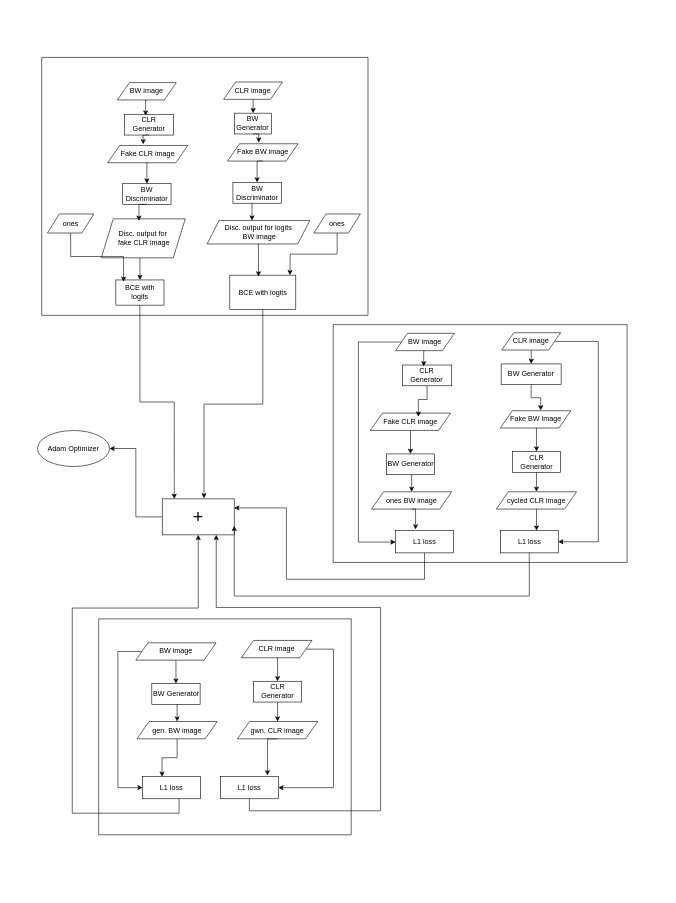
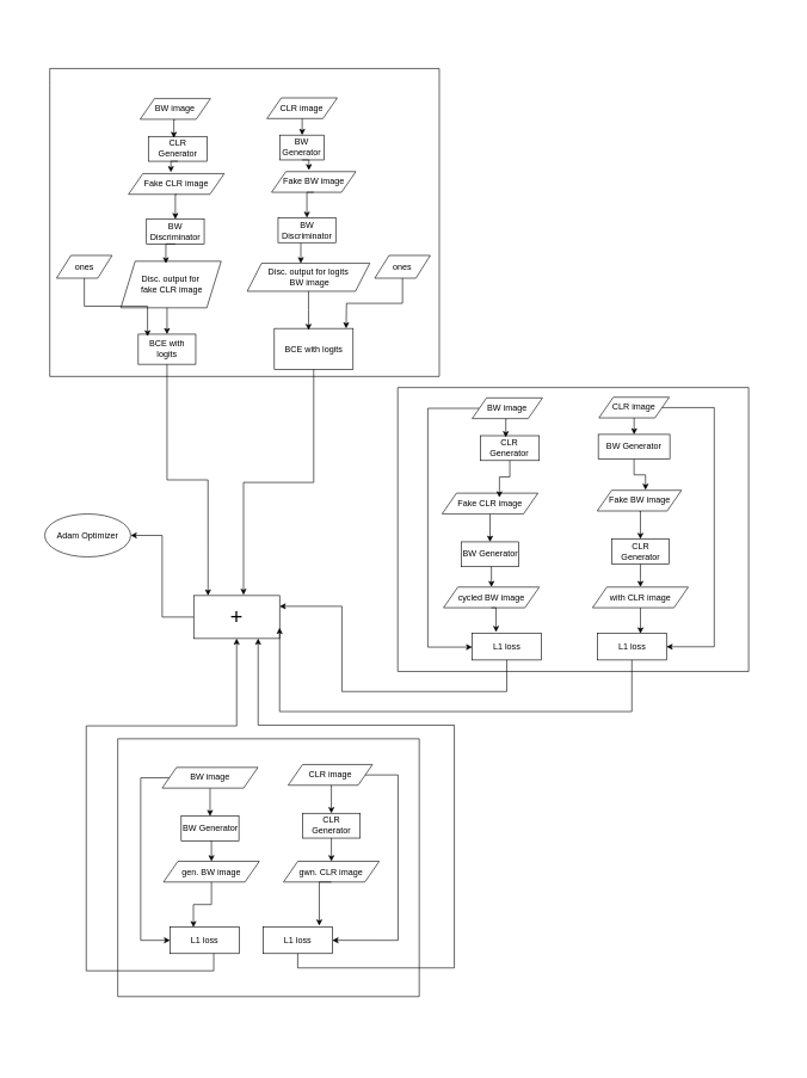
  <mxCell id="0" />
  <mxCell id="1" parent="0" />
  <mxCell id="2" value="" style="swimlane;startSize=0;movable=1;resizable=1;rotatable=1;deletable=1;editable=1;locked=0;connectable=1;fillColor=default;strokeColor=none;" vertex="1" parent="1"><mxGeometry x="20" y="20" width="1085" height="1463" as="geometry" /></mxCell>
  <mxCell id="3" value="CLR image" style="shape=parallelogram;perimeter=parallelogramPerimeter;whiteSpace=wrap;html=1;fixedSize=1;container=0;" vertex="1" parent="2"><mxGeometry x="352.36" y="116" width="98.144" height="28.873" as="geometry" /></mxCell>
  <mxCell id="4" value="BW Generator" style="rounded=0;whiteSpace=wrap;html=1;container=0;" vertex="1" parent="2"><mxGeometry x="370.439" y="167.972" width="61.986" height="34.648" as="geometry" /></mxCell>
  <mxCell id="5" style="edgeStyle=orthogonalEdgeStyle;rounded=0;orthogonalLoop=1;jettySize=auto;html=1;entryX=0.5;entryY=0;entryDx=0;entryDy=0;" edge="1" parent="2" source="3" target="4"><mxGeometry relative="1" as="geometry" /></mxCell>
  <mxCell id="6" style="edgeStyle=orthogonalEdgeStyle;rounded=0;orthogonalLoop=1;jettySize=auto;html=1;entryX=0.5;entryY=0;entryDx=0;entryDy=0;exitX=0.438;exitY=1;exitDx=0;exitDy=0;exitPerimeter=0;" edge="1" parent="2"><mxGeometry relative="1" as="geometry"><mxPoint x="399.656" y="318.113" as="sourcePoint" /><mxPoint x="399.625" y="346.986" as="targetPoint" /></mxGeometry></mxCell>
  <mxCell id="7" value="BW Discriminator" style="rounded=0;whiteSpace=wrap;html=1;container=0;" vertex="1" parent="2"><mxGeometry x="367.858" y="283.46" width="80.533" height="34.65" as="geometry" /></mxCell>
  <mxCell id="8" value="Disc. output for logits&lt;br&gt;&amp;nbsp;BW image" style="shape=parallelogram;perimeter=parallelogramPerimeter;whiteSpace=wrap;html=1;fixedSize=1;container=0;" vertex="1" parent="2"><mxGeometry x="324.772" y="346.99" width="171.166" height="39.01" as="geometry" /></mxCell>
  <mxCell id="9" style="edgeStyle=orthogonalEdgeStyle;rounded=0;orthogonalLoop=1;jettySize=auto;html=1;entryX=0.5;entryY=0;entryDx=0;entryDy=0;" edge="1" parent="2" target="24"><mxGeometry relative="1" as="geometry"><mxPoint x="259.37" y="375.859" as="sourcePoint" /></mxGeometry></mxCell>
  <mxCell id="10" value="" style="swimlane;whiteSpace=wrap;html=1;container=0;swimlaneLine=0;fillColor=none;gradientColor=none;" vertex="1" parent="2"><mxGeometry x="49" y="75" width="544" height="430" as="geometry" /></mxCell>
  <mxCell id="11" value="Fake BW image" style="shape=parallelogram;perimeter=parallelogramPerimeter;whiteSpace=wrap;html=1;fixedSize=1;container=0;" vertex="1" parent="10"><mxGeometry x="309.81" y="143.94" width="117.629" height="28.87" as="geometry" /></mxCell>
  <mxCell id="12" value="CLR Generator" style="rounded=0;whiteSpace=wrap;html=1;container=0;" vertex="1" parent="10"><mxGeometry x="137.7" y="94.79" width="82.3" height="34.65" as="geometry" /></mxCell>
  <mxCell id="13" value="BW Discriminator" style="rounded=0;whiteSpace=wrap;html=1;container=0;" vertex="1" parent="10"><mxGeometry x="135.123" y="210.28" width="80.533" height="34.65" as="geometry" /></mxCell>
  <mxCell id="14" value="Fake CLR image" style="shape=parallelogram;perimeter=parallelogramPerimeter;whiteSpace=wrap;html=1;fixedSize=1;container=0;" vertex="1" parent="10"><mxGeometry x="110" y="146.76" width="133.71" height="28.87" as="geometry" /></mxCell>
  <mxCell id="15" style="edgeStyle=orthogonalEdgeStyle;rounded=0;orthogonalLoop=1;jettySize=auto;html=1;exitX=0.5;exitY=1;exitDx=0;exitDy=0;entryX=0.5;entryY=0;entryDx=0;entryDy=0;" edge="1" parent="10" source="14" target="13"><mxGeometry relative="1" as="geometry" /></mxCell>
  <mxCell id="16" style="edgeStyle=orthogonalEdgeStyle;rounded=0;orthogonalLoop=1;jettySize=auto;html=1;exitX=0.5;exitY=1;exitDx=0;exitDy=0;entryX=0.443;entryY=-0.067;entryDx=0;entryDy=0;entryPerimeter=0;" edge="1" parent="10" source="12" target="14"><mxGeometry relative="1" as="geometry" /></mxCell>
  <mxCell id="17" style="edgeStyle=orthogonalEdgeStyle;rounded=0;orthogonalLoop=1;jettySize=auto;html=1;exitX=0.5;exitY=1;exitDx=0;exitDy=0;entryX=0.432;entryY=0.065;entryDx=0;entryDy=0;entryPerimeter=0;" edge="1" parent="10" source="18" target="12"><mxGeometry relative="1" as="geometry"><mxPoint x="175.365" y="92.0" as="targetPoint" /></mxGeometry></mxCell>
  <mxCell id="18" value="BW image" style="shape=parallelogram;perimeter=parallelogramPerimeter;whiteSpace=wrap;html=1;fixedSize=1;container=0;" vertex="1" parent="10"><mxGeometry x="126.315" y="42" width="98.144" height="28.873" as="geometry" /></mxCell>
  <mxCell id="19" value="BCE with logits" style="rounded=0;whiteSpace=wrap;html=1;container=0;" vertex="1" parent="10"><mxGeometry x="313.63" y="363" width="110" height="57" as="geometry" /></mxCell>
  <mxCell id="20" value="ones" style="shape=parallelogram;perimeter=parallelogramPerimeter;whiteSpace=wrap;html=1;fixedSize=1;container=0;" vertex="1" parent="10"><mxGeometry x="453.87" y="261.001" width="77.482" height="31.761" as="geometry" /></mxCell>
  <mxCell id="21" style="edgeStyle=orthogonalEdgeStyle;rounded=0;orthogonalLoop=1;jettySize=auto;html=1;exitX=0.5;exitY=1;exitDx=0;exitDy=0;" edge="1" parent="10" source="20"><mxGeometry relative="1" as="geometry"><mxPoint x="413.865" y="363" as="targetPoint" /></mxGeometry></mxCell>
  <mxCell id="22" value="Disc. output for&lt;br&gt;&amp;nbsp;fake CLR image" style="shape=parallelogram;perimeter=parallelogramPerimeter;whiteSpace=wrap;html=1;fixedSize=1;container=0;" vertex="1" parent="2"><mxGeometry x="148.319" y="344.1" width="140" height="65" as="geometry" /></mxCell>
  <mxCell id="23" value="ones" style="shape=parallelogram;perimeter=parallelogramPerimeter;whiteSpace=wrap;html=1;fixedSize=1;container=0;" vertex="1" parent="2"><mxGeometry x="58.514" y="335.999" width="77.482" height="31.761" as="geometry" /></mxCell>
  <mxCell id="24" value="BCE with logits" style="rounded=0;whiteSpace=wrap;html=1;container=0;" vertex="1" parent="2"><mxGeometry x="172.63" y="446" width="80.24" height="42" as="geometry" /></mxCell>
  <mxCell id="25" style="edgeStyle=orthogonalEdgeStyle;rounded=0;orthogonalLoop=1;jettySize=auto;html=1;exitX=0.5;exitY=1;exitDx=0;exitDy=0;entryX=0.161;entryY=0.073;entryDx=0;entryDy=0;entryPerimeter=0;" edge="1" parent="2" source="23" target="24"><mxGeometry relative="1" as="geometry" /></mxCell>
  <mxCell id="26" style="edgeStyle=orthogonalEdgeStyle;rounded=0;orthogonalLoop=1;jettySize=auto;html=1;exitX=0.5;exitY=1;exitDx=0;exitDy=0;entryX=0.5;entryY=0;entryDx=0;entryDy=0;" edge="1" parent="2" source="11" target="7"><mxGeometry relative="1" as="geometry" /></mxCell>
  <mxCell id="27" style="edgeStyle=orthogonalEdgeStyle;rounded=0;orthogonalLoop=1;jettySize=auto;html=1;exitX=0.5;exitY=1;exitDx=0;exitDy=0;entryX=0.443;entryY=-0.067;entryDx=0;entryDy=0;entryPerimeter=0;" edge="1" parent="2" source="4" target="11"><mxGeometry relative="1" as="geometry" /></mxCell>
  <mxCell id="28" style="edgeStyle=orthogonalEdgeStyle;rounded=0;orthogonalLoop=1;jettySize=auto;html=1;exitX=0.5;exitY=1;exitDx=0;exitDy=0;entryX=0.449;entryY=0.049;entryDx=0;entryDy=0;entryPerimeter=0;" edge="1" parent="2" source="13" target="22"><mxGeometry relative="1" as="geometry" /></mxCell>
  <mxCell id="29" style="edgeStyle=orthogonalEdgeStyle;rounded=0;orthogonalLoop=1;jettySize=auto;html=1;exitX=0.5;exitY=1;exitDx=0;exitDy=0;entryX=0.435;entryY=0.039;entryDx=0;entryDy=0;entryPerimeter=0;" edge="1" parent="2" source="8" target="19"><mxGeometry relative="1" as="geometry" /></mxCell>
  <mxCell id="30" style="edgeStyle=orthogonalEdgeStyle;rounded=0;orthogonalLoop=1;jettySize=auto;html=1;entryX=1;entryY=0.5;entryDx=0;entryDy=0;" edge="1" parent="2" source="31" target="32"><mxGeometry relative="1" as="geometry" /></mxCell>
  <mxCell id="31" value="&lt;font style=&quot;font-size: 30px;&quot;&gt;+&lt;/font&gt;" style="rounded=0;whiteSpace=wrap;html=1;container=0;" vertex="1" parent="2"><mxGeometry x="250.0" y="811" width="120" height="60" as="geometry" /></mxCell>
  <mxCell id="32" value="Adam Optimizer" style="ellipse;whiteSpace=wrap;html=1;" vertex="1" parent="2"><mxGeometry x="42" y="697" width="120" height="60" as="geometry" /></mxCell>
  <mxCell id="33" style="edgeStyle=orthogonalEdgeStyle;rounded=0;orthogonalLoop=1;jettySize=auto;html=1;exitX=0.5;exitY=1;exitDx=0;exitDy=0;entryX=0.167;entryY=0;entryDx=0;entryDy=0;entryPerimeter=0;" edge="1" parent="2" source="24" target="31"><mxGeometry relative="1" as="geometry" /></mxCell>
  <mxCell id="34" style="edgeStyle=orthogonalEdgeStyle;rounded=0;orthogonalLoop=1;jettySize=auto;html=1;entryX=0.58;entryY=-0.016;entryDx=0;entryDy=0;entryPerimeter=0;" edge="1" parent="2" source="19" target="31"><mxGeometry relative="1" as="geometry" /></mxCell>
  <mxCell id="35" value="" style="swimlane;startSize=0;" vertex="1" parent="2"><mxGeometry x="144" y="1011" width="421" height="360" as="geometry" /></mxCell>
  <mxCell id="36" style="edgeStyle=orthogonalEdgeStyle;rounded=0;orthogonalLoop=1;jettySize=auto;html=1;exitX=0.5;exitY=1;exitDx=0;exitDy=0;entryX=0.5;entryY=0;entryDx=0;entryDy=0;" edge="1" parent="35" source="37" target="46"><mxGeometry relative="1" as="geometry" /></mxCell>
  <mxCell id="37" value="BW Generator" style="rounded=0;whiteSpace=wrap;html=1;container=0;" vertex="1" parent="35"><mxGeometry x="88.598" y="108.05" width="80.533" height="34.65" as="geometry" /></mxCell>
  <mxCell id="38" style="edgeStyle=orthogonalEdgeStyle;rounded=0;orthogonalLoop=1;jettySize=auto;html=1;exitX=0.5;exitY=1;exitDx=0;exitDy=0;" edge="1" parent="35" source="39" target="47"><mxGeometry relative="1" as="geometry" /></mxCell>
  <mxCell id="39" value="CLR Generator" style="rounded=0;whiteSpace=wrap;html=1;container=0;" vertex="1" parent="35"><mxGeometry x="257.998" y="104.05" width="80.533" height="34.65" as="geometry" /></mxCell>
  <mxCell id="40" style="edgeStyle=orthogonalEdgeStyle;rounded=0;orthogonalLoop=1;jettySize=auto;html=1;exitX=0.5;exitY=1;exitDx=0;exitDy=0;entryX=0.5;entryY=0;entryDx=0;entryDy=0;" edge="1" parent="35" source="42" target="37"><mxGeometry relative="1" as="geometry" /></mxCell>
  <mxCell id="41" style="edgeStyle=orthogonalEdgeStyle;rounded=0;orthogonalLoop=1;jettySize=auto;html=1;entryX=0;entryY=0.5;entryDx=0;entryDy=0;" edge="1" parent="35" source="42" target="49"><mxGeometry relative="1" as="geometry"><Array as="points"><mxPoint x="32.0" y="54" /><mxPoint x="32.0" y="281" /></Array></mxGeometry></mxCell>
  <mxCell id="42" value="BW image" style="shape=parallelogram;perimeter=parallelogramPerimeter;whiteSpace=wrap;html=1;fixedSize=1;container=0;" vertex="1" parent="35"><mxGeometry x="62.005" y="40" width="133.71" height="28.87" as="geometry" /></mxCell>
  <mxCell id="43" style="edgeStyle=orthogonalEdgeStyle;rounded=0;orthogonalLoop=1;jettySize=auto;html=1;exitX=0.5;exitY=1;exitDx=0;exitDy=0;entryX=0.5;entryY=0;entryDx=0;entryDy=0;" edge="1" parent="35" source="45" target="39"><mxGeometry relative="1" as="geometry" /></mxCell>
  <mxCell id="44" style="edgeStyle=orthogonalEdgeStyle;rounded=0;orthogonalLoop=1;jettySize=auto;html=1;entryX=1;entryY=0.5;entryDx=0;entryDy=0;" edge="1" parent="35" source="45" target="50"><mxGeometry relative="1" as="geometry"><Array as="points"><mxPoint x="391.4" y="50" /><mxPoint x="391.4" y="281" /></Array></mxGeometry></mxCell>
  <mxCell id="45" value="CLR image" style="shape=parallelogram;perimeter=parallelogramPerimeter;whiteSpace=wrap;html=1;fixedSize=1;container=0;" vertex="1" parent="35"><mxGeometry x="238.005" y="36" width="117.629" height="28.87" as="geometry" /></mxCell>
  <mxCell id="46" value="gen. BW image" style="shape=parallelogram;perimeter=parallelogramPerimeter;whiteSpace=wrap;html=1;fixedSize=1;container=0;" vertex="1" parent="35"><mxGeometry x="63.925" y="171.13" width="133.71" height="28.87" as="geometry" /></mxCell>
  <mxCell id="47" value="gwn. CLR image" style="shape=parallelogram;perimeter=parallelogramPerimeter;whiteSpace=wrap;html=1;fixedSize=1;container=0;" vertex="1" parent="35"><mxGeometry x="231.405" y="171.13" width="133.71" height="28.87" as="geometry" /></mxCell>
  <mxCell id="48" style="edgeStyle=orthogonalEdgeStyle;rounded=0;orthogonalLoop=1;jettySize=auto;html=1;exitX=0.5;exitY=1;exitDx=0;exitDy=0;" edge="1" parent="35" source="47"><mxGeometry relative="1" as="geometry"><mxPoint x="281.4" y="261" as="targetPoint" /><Array as="points"><mxPoint x="281.4" y="200" /></Array></mxGeometry></mxCell>
  <mxCell id="49" value="L1 loss" style="rounded=0;whiteSpace=wrap;html=1;container=0;" vertex="1" parent="35"><mxGeometry x="73.08" y="262.95" width="96.63" height="37" as="geometry" /></mxCell>
  <mxCell id="50" value="L1 loss" style="rounded=0;whiteSpace=wrap;html=1;container=0;" vertex="1" parent="35"><mxGeometry x="203.0" y="262.95" width="96.63" height="37" as="geometry" /></mxCell>
  <mxCell id="51" style="edgeStyle=orthogonalEdgeStyle;rounded=0;orthogonalLoop=1;jettySize=auto;html=1;entryX=0.337;entryY=0.007;entryDx=0;entryDy=0;entryPerimeter=0;" edge="1" parent="35" source="46" target="49"><mxGeometry relative="1" as="geometry" /></mxCell>
  <mxCell id="52" style="edgeStyle=orthogonalEdgeStyle;rounded=0;orthogonalLoop=1;jettySize=auto;html=1;" edge="1" parent="2" source="49" target="31"><mxGeometry relative="1" as="geometry"><Array as="points"><mxPoint x="278" y="1335" /><mxPoint x="100" y="1335" /><mxPoint x="100" y="993" /><mxPoint x="310" y="993" /></Array></mxGeometry></mxCell>
  <mxCell id="53" value="" style="swimlane;startSize=0;" vertex="1" parent="2"><mxGeometry x="535" y="520.5" width="490" height="396.5" as="geometry"><mxRectangle x="-760" y="-13" width="50" height="40" as="alternateBounds" /></mxGeometry></mxCell>
  <mxCell id="54" style="edgeStyle=orthogonalEdgeStyle;rounded=0;orthogonalLoop=1;jettySize=auto;html=1;exitX=0.5;exitY=1;exitDx=0;exitDy=0;entryX=0.5;entryY=0;entryDx=0;entryDy=0;" edge="1" parent="53" source="55" target="73"><mxGeometry relative="1" as="geometry" /></mxCell>
  <mxCell id="55" value="BW Generator" style="rounded=0;whiteSpace=wrap;html=1;container=0;" vertex="1" parent="53"><mxGeometry x="88.598" y="215.55" width="80.533" height="34.65" as="geometry" /></mxCell>
  <mxCell id="56" style="edgeStyle=orthogonalEdgeStyle;rounded=0;orthogonalLoop=1;jettySize=auto;html=1;exitX=0.5;exitY=1;exitDx=0;exitDy=0;" edge="1" parent="53" source="57" target="74"><mxGeometry relative="1" as="geometry" /></mxCell>
  <mxCell id="57" value="CLR Generator" style="rounded=0;whiteSpace=wrap;html=1;container=0;" vertex="1" parent="53"><mxGeometry x="298.598" y="211.55" width="80.533" height="34.65" as="geometry" /></mxCell>
  <mxCell id="58" style="edgeStyle=orthogonalEdgeStyle;rounded=0;orthogonalLoop=1;jettySize=auto;html=1;exitX=0.5;exitY=1;exitDx=0;exitDy=0;entryX=0.5;entryY=0;entryDx=0;entryDy=0;" edge="1" parent="53" source="59" target="55"><mxGeometry relative="1" as="geometry" /></mxCell>
  <mxCell id="59" value="Fake CLR image" style="shape=parallelogram;perimeter=parallelogramPerimeter;whiteSpace=wrap;html=1;fixedSize=1;container=0;" vertex="1" parent="53"><mxGeometry x="62.005" y="147.5" width="133.71" height="28.87" as="geometry" /></mxCell>
  <mxCell id="60" style="edgeStyle=orthogonalEdgeStyle;rounded=0;orthogonalLoop=1;jettySize=auto;html=1;exitX=0.5;exitY=1;exitDx=0;exitDy=0;entryX=0.5;entryY=0;entryDx=0;entryDy=0;" edge="1" parent="53" source="61" target="57"><mxGeometry relative="1" as="geometry" /></mxCell>
  <mxCell id="61" value="Fake BW image" style="shape=parallelogram;perimeter=parallelogramPerimeter;whiteSpace=wrap;html=1;fixedSize=1;container=0;" vertex="1" parent="53"><mxGeometry x="278.605" y="143.5" width="117.629" height="28.87" as="geometry" /></mxCell>
  <mxCell id="62" value="L1 loss" style="rounded=0;whiteSpace=wrap;html=1;container=0;" vertex="1" parent="53"><mxGeometry x="103.95" y="343.5" width="96.63" height="37" as="geometry" /></mxCell>
  <mxCell id="63" style="edgeStyle=orthogonalEdgeStyle;rounded=0;orthogonalLoop=1;jettySize=auto;html=1;entryX=1;entryY=0.5;entryDx=0;entryDy=0;" edge="1" parent="53" source="64" target="75"><mxGeometry relative="1" as="geometry"><Array as="points"><mxPoint x="442" y="28.5" /><mxPoint x="442" y="362.5" /></Array></mxGeometry></mxCell>
  <mxCell id="64" value="CLR image" style="shape=parallelogram;perimeter=parallelogramPerimeter;whiteSpace=wrap;html=1;fixedSize=1;container=0;" vertex="1" parent="53"><mxGeometry x="280.99" y="13.5" width="98.144" height="28.873" as="geometry" /></mxCell>
  <mxCell id="65" value="BW Generator" style="rounded=0;whiteSpace=wrap;html=1;container=0;" vertex="1" parent="53"><mxGeometry x="280" y="65.47" width="100" height="34.65" as="geometry" /></mxCell>
  <mxCell id="66" style="edgeStyle=orthogonalEdgeStyle;rounded=0;orthogonalLoop=1;jettySize=auto;html=1;entryX=0.5;entryY=0;entryDx=0;entryDy=0;" edge="1" parent="53" source="64" target="65"><mxGeometry relative="1" as="geometry" /></mxCell>
  <mxCell id="67" value="CLR Generator" style="rounded=0;whiteSpace=wrap;html=1;container=0;" vertex="1" parent="53"><mxGeometry x="115.335" y="67.29" width="82.3" height="34.65" as="geometry" /></mxCell>
  <mxCell id="68" style="edgeStyle=orthogonalEdgeStyle;rounded=0;orthogonalLoop=1;jettySize=auto;html=1;exitX=0.5;exitY=1;exitDx=0;exitDy=0;entryX=0.432;entryY=0.065;entryDx=0;entryDy=0;entryPerimeter=0;" edge="1" parent="53" source="70" target="67"><mxGeometry relative="1" as="geometry"><mxPoint x="153" y="64.5" as="targetPoint" /></mxGeometry></mxCell>
  <mxCell id="69" style="edgeStyle=orthogonalEdgeStyle;rounded=0;orthogonalLoop=1;jettySize=auto;html=1;" edge="1" parent="53" source="70" target="62"><mxGeometry relative="1" as="geometry"><Array as="points"><mxPoint x="42" y="29.5" /><mxPoint x="42" y="362.5" /></Array></mxGeometry></mxCell>
  <mxCell id="70" value="BW image" style="shape=parallelogram;perimeter=parallelogramPerimeter;whiteSpace=wrap;html=1;fixedSize=1;container=0;" vertex="1" parent="53"><mxGeometry x="103.95" y="14.5" width="98.144" height="28.873" as="geometry" /></mxCell>
  <mxCell id="71" style="edgeStyle=orthogonalEdgeStyle;rounded=0;orthogonalLoop=1;jettySize=auto;html=1;exitX=0.5;exitY=1;exitDx=0;exitDy=0;entryX=0.598;entryY=0.208;entryDx=0;entryDy=0;entryPerimeter=0;" edge="1" parent="53" source="67" target="59"><mxGeometry relative="1" as="geometry" /></mxCell>
  <mxCell id="72" style="edgeStyle=orthogonalEdgeStyle;rounded=0;orthogonalLoop=1;jettySize=auto;html=1;exitX=0.5;exitY=1;exitDx=0;exitDy=0;entryX=0.573;entryY=-0.019;entryDx=0;entryDy=0;entryPerimeter=0;" edge="1" parent="53" source="65" target="61"><mxGeometry relative="1" as="geometry" /></mxCell>
- <mxCell id="73" value="ones BW image" style="shape=parallelogram;perimeter=parallelogramPerimeter;whiteSpace=wrap;html=1;fixedSize=1;container=0;" vertex="1" parent="53"><mxGeometry x="63.925" y="278.63" width="133.71" height="28.87" as="geometry" /></mxCell>
- <mxCell id="74" value="cycled CLR image" style="shape=parallelogram;perimeter=parallelogramPerimeter;whiteSpace=wrap;html=1;fixedSize=1;container=0;" vertex="1" parent="53"><mxGeometry x="272.005" y="278.63" width="133.71" height="28.87" as="geometry" /></mxCell>
+ <mxCell id="73" value="cycled BW image" style="shape=parallelogram;perimeter=parallelogramPerimeter;whiteSpace=wrap;html=1;fixedSize=1;container=0;" vertex="1" parent="53"><mxGeometry x="63.925" y="278.63" width="133.71" height="28.87" as="geometry" /></mxCell>
+ <mxCell id="74" value="with CLR image" style="shape=parallelogram;perimeter=parallelogramPerimeter;whiteSpace=wrap;html=1;fixedSize=1;container=0;" vertex="1" parent="53"><mxGeometry x="272.005" y="278.63" width="133.71" height="28.87" as="geometry" /></mxCell>
  <mxCell id="75" value="L1 loss" style="rounded=0;whiteSpace=wrap;html=1;container=0;" vertex="1" parent="53"><mxGeometry x="278.6" y="343.5" width="96.63" height="37" as="geometry" /></mxCell>
  <mxCell id="76" style="edgeStyle=orthogonalEdgeStyle;rounded=0;orthogonalLoop=1;jettySize=auto;html=1;exitX=0.5;exitY=1;exitDx=0;exitDy=0;entryX=0.345;entryY=-0.055;entryDx=0;entryDy=0;entryPerimeter=0;" edge="1" parent="53" source="73" target="62"><mxGeometry relative="1" as="geometry" /></mxCell>
  <mxCell id="77" style="edgeStyle=orthogonalEdgeStyle;rounded=0;orthogonalLoop=1;jettySize=auto;html=1;exitX=0.5;exitY=1;exitDx=0;exitDy=0;entryX=0.625;entryY=0;entryDx=0;entryDy=0;entryPerimeter=0;" edge="1" parent="53" source="74" target="75"><mxGeometry relative="1" as="geometry" /></mxCell>
  <mxCell id="78" style="edgeStyle=orthogonalEdgeStyle;rounded=0;orthogonalLoop=1;jettySize=auto;html=1;exitX=0.5;exitY=1;exitDx=0;exitDy=0;entryX=0.75;entryY=1;entryDx=0;entryDy=0;" edge="1" parent="2" source="50" target="31"><mxGeometry relative="1" as="geometry"><Array as="points"><mxPoint x="395" y="1331" /><mxPoint x="614" y="1331" /><mxPoint x="614" y="992" /><mxPoint x="340" y="992" /></Array></mxGeometry></mxCell>
  <mxCell id="79" style="edgeStyle=orthogonalEdgeStyle;rounded=0;orthogonalLoop=1;jettySize=auto;html=1;exitX=0.5;exitY=1;exitDx=0;exitDy=0;entryX=1;entryY=0.25;entryDx=0;entryDy=0;" edge="1" parent="2" source="62" target="31"><mxGeometry relative="1" as="geometry"><Array as="points"><mxPoint x="687" y="945" /><mxPoint x="457" y="945" /><mxPoint x="457" y="826" /></Array></mxGeometry></mxCell>
  <mxCell id="80" style="edgeStyle=orthogonalEdgeStyle;rounded=0;orthogonalLoop=1;jettySize=auto;html=1;exitX=0.5;exitY=1;exitDx=0;exitDy=0;entryX=1;entryY=0.75;entryDx=0;entryDy=0;" edge="1" parent="2" source="75" target="31"><mxGeometry relative="1" as="geometry"><Array as="points"><mxPoint x="862" y="973" /><mxPoint x="370" y="973" /></Array></mxGeometry></mxCell>
